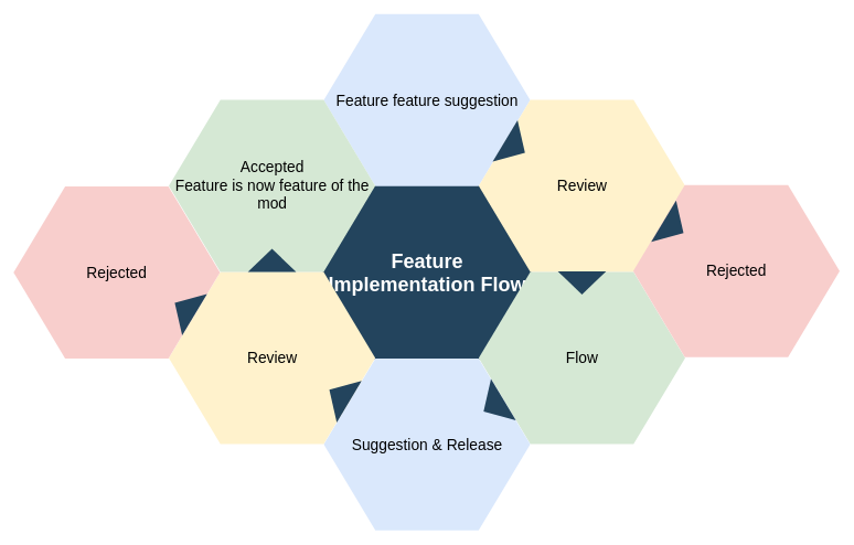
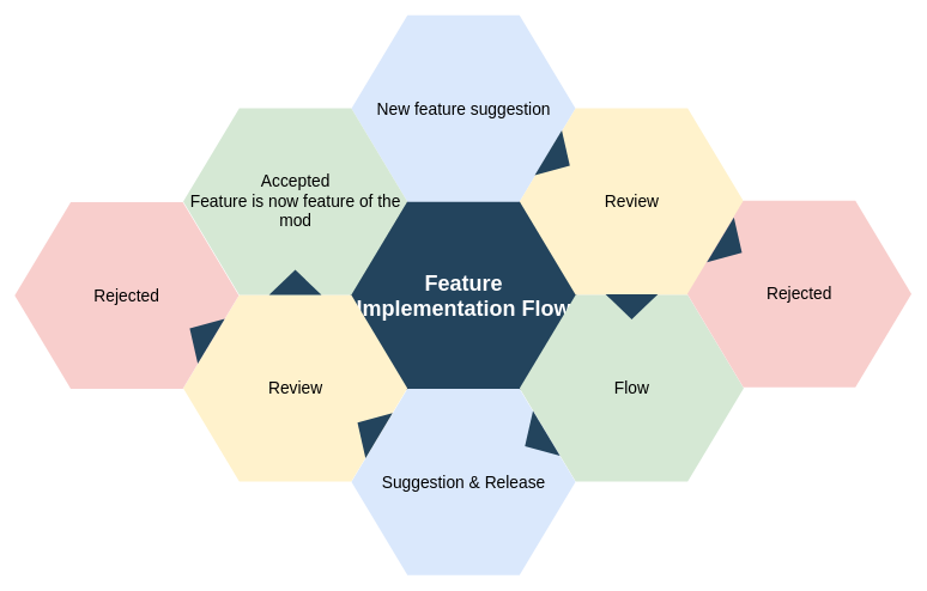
  <mxCell id="0" />
  <mxCell id="1" parent="0" />
  <mxCell id="2" value="&lt;font color=&quot;#ffffff&quot;&gt;&lt;span style=&quot;font-size: 30px&quot;&gt;&lt;b&gt;Feature Implementation Flow&lt;/b&gt;&lt;/span&gt;&lt;/font&gt;" style="shape=hexagon;perimeter=hexagonPerimeter2;whiteSpace=wrap;html=1;shadow=0;labelBackgroundColor=none;strokeColor=#23445D;fillColor=#23445D;gradientColor=none;fontFamily=Helvetica;fontSize=23;fontColor=#23445d;align=center;strokeWidth=3;sketch=0;" parent="1" vertex="1"><mxGeometry x="488.579" y="280.798" width="311.842" height="259.868" as="geometry" /></mxCell>
  <mxCell id="3" value="" style="triangle;whiteSpace=wrap;html=1;shadow=0;labelBackgroundColor=none;strokeColor=none;fillColor=#FFFFFF;fontFamily=Helvetica;fontSize=17;fontColor=#23445d;align=center;rotation=90;gradientColor=none;flipV=1;flipH=1;opacity=20;sketch=0;" parent="1" vertex="1"><mxGeometry x="369.5" y="298.667" width="72" height="152" as="geometry" /></mxCell>
- <mxCell id="4" value="&lt;font style=&quot;font-size: 23px&quot;&gt;Feature feature suggestion&lt;/font&gt;" style="shape=hexagon;perimeter=hexagonPerimeter2;whiteSpace=wrap;html=1;shadow=0;labelBackgroundColor=none;fillColor=#dae8fc;fontFamily=Helvetica;fontSize=23;align=center;strokeWidth=3;strokeColor=none;sketch=0;" parent="1" vertex="1"><mxGeometry x="488.579" y="20.667" width="311.842" height="259.868" as="geometry" /></mxCell>
+ <mxCell id="4" value="&lt;font style=&quot;font-size: 23px&quot;&gt;New feature suggestion&lt;/font&gt;" style="shape=hexagon;perimeter=hexagonPerimeter2;whiteSpace=wrap;html=1;shadow=0;labelBackgroundColor=none;fillColor=#dae8fc;fontFamily=Helvetica;fontSize=23;align=center;strokeWidth=3;strokeColor=none;sketch=0;" parent="1" vertex="1"><mxGeometry x="488.579" y="20.667" width="311.842" height="259.868" as="geometry" /></mxCell>
  <mxCell id="5" value="&lt;font style=&quot;font-size: 23px&quot;&gt;Review&lt;/font&gt;" style="shape=hexagon;perimeter=hexagonPerimeter2;whiteSpace=wrap;html=1;shadow=0;labelBackgroundColor=none;fillColor=#fff2cc;fontFamily=Helvetica;fontSize=23;align=center;strokeWidth=3;strokeColor=none;sketch=0;" parent="1" vertex="1"><mxGeometry x="722.658" y="150.2" width="311.842" height="259.868" as="geometry" /></mxCell>
  <mxCell id="6" value="&lt;font style=&quot;font-size: 23px&quot;&gt;Flow&lt;/font&gt;" style="shape=hexagon;perimeter=hexagonPerimeter2;whiteSpace=wrap;html=1;shadow=0;labelBackgroundColor=none;fillColor=#d5e8d4;fontFamily=Helvetica;fontSize=23;align=center;strokeWidth=3;strokeColor=none;sketch=0;" parent="1" vertex="1"><mxGeometry x="722.658" y="410.265" width="311.842" height="259.868" as="geometry" /></mxCell>
  <mxCell id="7" value="&lt;font style=&quot;font-size: 23px&quot;&gt;Suggestion &amp;amp; Release&lt;/font&gt;" style="shape=hexagon;perimeter=hexagonPerimeter2;whiteSpace=wrap;html=1;shadow=0;labelBackgroundColor=none;fillColor=#dae8fc;fontFamily=Helvetica;fontSize=23;align=center;strokeWidth=3;strokeColor=none;sketch=0;" parent="1" vertex="1"><mxGeometry x="488.579" y="540.798" width="311.842" height="259.868" as="geometry" /></mxCell>
  <mxCell id="8" value="&lt;font style=&quot;font-size: 23px&quot;&gt;Review&lt;/font&gt;" style="shape=hexagon;perimeter=hexagonPerimeter2;whiteSpace=wrap;html=1;shadow=0;labelBackgroundColor=none;fillColor=#fff2cc;fontFamily=Helvetica;fontSize=23;align=center;strokeWidth=3;strokeColor=none;sketch=0;" parent="1" vertex="1"><mxGeometry x="254.5" y="410.265" width="311.842" height="259.868" as="geometry" /></mxCell>
  <mxCell id="9" value="&lt;font style=&quot;font-size: 23px&quot;&gt;Accepted&lt;br&gt;Feature is now feature of the mod&lt;br&gt;&lt;/font&gt;" style="shape=hexagon;perimeter=hexagonPerimeter2;whiteSpace=wrap;html=1;shadow=0;labelBackgroundColor=none;fillColor=#d5e8d4;fontFamily=Helvetica;fontSize=23;align=center;strokeWidth=3;strokeColor=none;sketch=0;" parent="1" vertex="1"><mxGeometry x="254.5" y="150.2" width="311.842" height="259.868" as="geometry" /></mxCell>
  <mxCell id="10" value="" style="triangle;whiteSpace=wrap;html=1;shadow=0;labelBackgroundColor=none;strokeColor=none;fillColor=#23445D;fontFamily=Helvetica;fontSize=17;fontColor=#23445d;align=center;rotation=31;gradientColor=none;strokeWidth=3;sketch=0;" parent="1" vertex="1"><mxGeometry x="760" y="184.667" width="35" height="73" as="geometry" /></mxCell>
  <mxCell id="11" value="" style="triangle;whiteSpace=wrap;html=1;shadow=0;labelBackgroundColor=none;strokeColor=none;fillColor=#23445D;fontFamily=Helvetica;fontSize=17;fontColor=#23445d;align=center;rotation=31;gradientColor=none;flipH=1;strokeWidth=3;sketch=0;" parent="1" vertex="1"><mxGeometry x="494.5" y="560.667" width="35" height="73" as="geometry" /></mxCell>
  <mxCell id="12" value="" style="triangle;whiteSpace=wrap;html=1;shadow=0;labelBackgroundColor=none;strokeColor=none;fillColor=#23445D;fontFamily=Helvetica;fontSize=17;fontColor=#23445d;align=center;rotation=329;gradientColor=none;flipH=1;strokeWidth=3;sketch=0;" parent="1" vertex="1"><mxGeometry x="727.5" y="575.667" width="35" height="73" as="geometry" /></mxCell>
  <mxCell id="13" value="" style="triangle;whiteSpace=wrap;html=1;shadow=0;labelBackgroundColor=none;strokeColor=none;fillColor=#23445D;fontFamily=Helvetica;fontSize=17;fontColor=#23445d;align=center;rotation=90;gradientColor=none;strokeWidth=3;sketch=0;" parent="1" vertex="1"><mxGeometry x="861.079" y="390.167" width="35" height="73" as="geometry" /></mxCell>
  <mxCell id="14" value="" style="triangle;whiteSpace=wrap;html=1;shadow=0;labelBackgroundColor=none;strokeColor=none;fillColor=#23445D;fontFamily=Helvetica;fontSize=17;fontColor=#23445d;align=center;rotation=90;gradientColor=none;flipH=1;strokeWidth=3;sketch=0;" parent="1" vertex="1"><mxGeometry x="392.921" y="356.167" width="35" height="73" as="geometry" /></mxCell>
  <mxCell id="15" value="&lt;font style=&quot;font-size: 23px&quot;&gt;Rejected&lt;/font&gt;" style="shape=hexagon;perimeter=hexagonPerimeter2;whiteSpace=wrap;html=1;shadow=0;labelBackgroundColor=none;fillColor=#f8cecc;fontFamily=Helvetica;fontSize=23;align=center;strokeWidth=3;strokeColor=none;sketch=0;" vertex="1" parent="1"><mxGeometry x="20" y="280.93" width="311.842" height="259.868" as="geometry" /></mxCell>
  <mxCell id="16" value="" style="triangle;whiteSpace=wrap;html=1;shadow=0;labelBackgroundColor=none;strokeColor=none;fillColor=#23445D;fontFamily=Helvetica;fontSize=17;fontColor=#23445d;align=center;rotation=31;gradientColor=none;strokeWidth=3;direction=west;sketch=0;" vertex="1" parent="1"><mxGeometry x="261" y="429.17" width="35" height="73" as="geometry" /></mxCell>
  <mxCell id="17" value="&lt;font style=&quot;font-size: 23px&quot;&gt;Rejected&lt;/font&gt;" style="shape=hexagon;perimeter=hexagonPerimeter2;whiteSpace=wrap;html=1;shadow=0;labelBackgroundColor=none;fillColor=#f8cecc;fontFamily=Helvetica;fontSize=23;align=center;strokeWidth=3;strokeColor=none;sketch=0;" vertex="1" parent="1"><mxGeometry x="956" y="279" width="311.842" height="259.868" as="geometry" /></mxCell>
  <mxCell id="18" value="" style="triangle;whiteSpace=wrap;html=1;shadow=0;labelBackgroundColor=none;strokeColor=none;fillColor=#23445D;fontFamily=Helvetica;fontSize=17;fontColor=#23445d;align=center;rotation=31;gradientColor=none;strokeWidth=3;direction=east;sketch=0;" vertex="1" parent="1"><mxGeometry x="999.5" y="306" width="35" height="73" as="geometry" /></mxCell>
